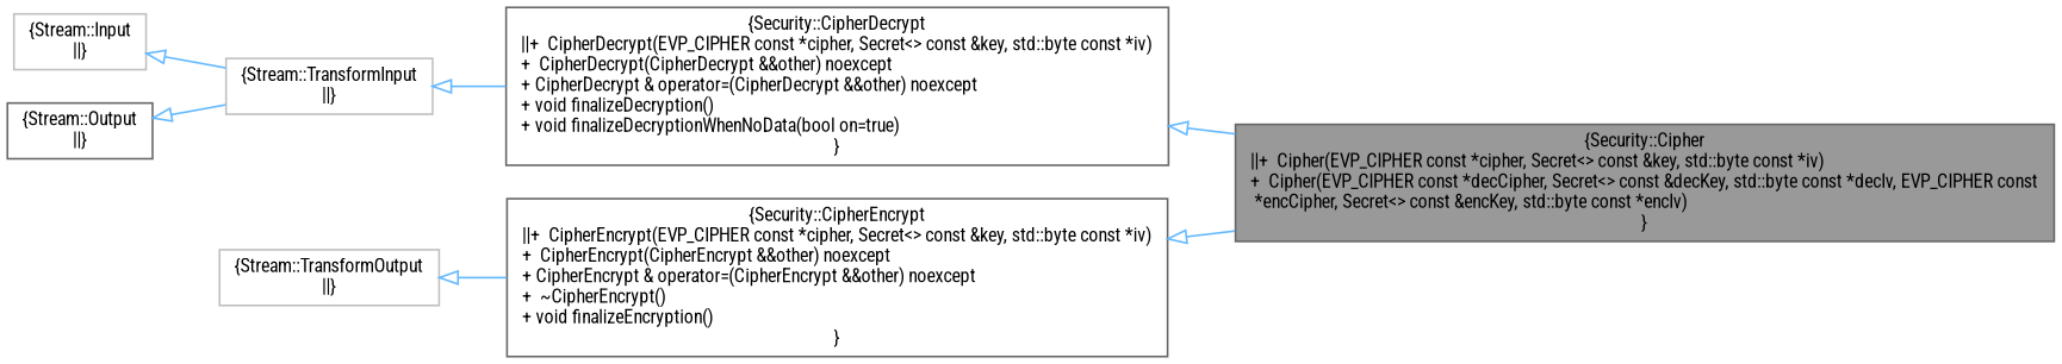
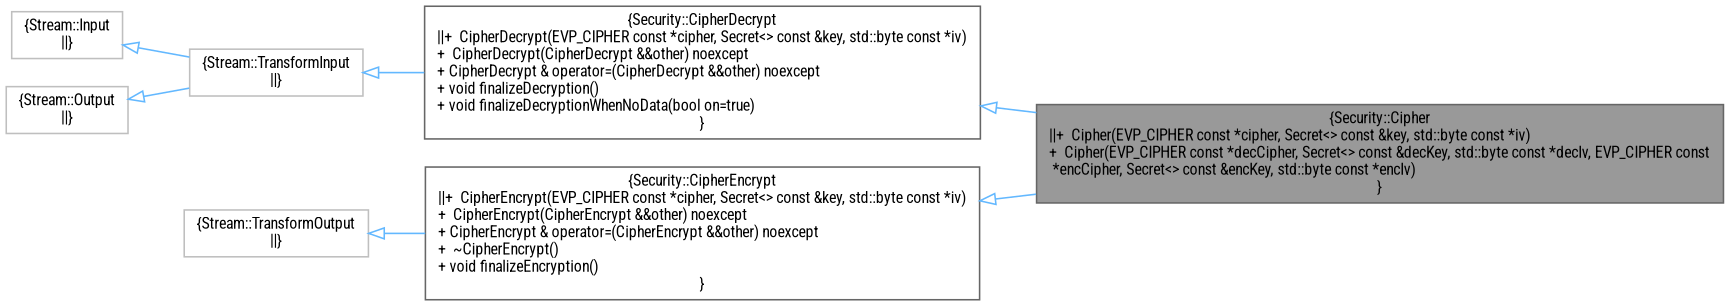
  digraph {
    fontname="Roboto Condensed"
    rankdir=LR
    node [color=grey75 fillcolor=white fontname="Roboto Condensed" fontsize=10 shape=box style=filled]
    edge [arrowtail=onormal color=steelblue1 dir=back fontname="Roboto Condensed" fontsize=10 labelfontname=Helvetica labelfontsize=10 style=solid]
    n1 [color=gray40 fillcolor=grey60 fontcolor=black height=0.2 label="{Security::Cipher\n||+  Cipher(EVP_CIPHER const *cipher, Secret\<\> const &key, std::byte const *iv)\l+  Cipher(EVP_CIPHER const *decCipher, Secret\<\> const &decKey, std::byte const *decIv, EVP_CIPHER const\l *encCipher, Secret\<\> const &encKey, std::byte const *encIv)\l}" width=0.4]
    n2 [color=gray40 height=0.2 label="{Security::CipherDecrypt\n||+  CipherDecrypt(EVP_CIPHER const *cipher, Secret\<\> const &key, std::byte const *iv)\l+  CipherDecrypt(CipherDecrypt &&other) noexcept\l+ CipherDecrypt & operator=(CipherDecrypt &&other) noexcept\l+ void finalizeDecryption()\l+ void finalizeDecryptionWhenNoData(bool on=true)\l}" width=0.4]
    n3 [height=0.2 label="{Stream::TransformInput\n||}" width=0.4]
    n4 [height=0.2 label="{Stream::Input\n||}" width=0.4]
    n5 [color=gray40 height=0.2 label="{Security::CipherEncrypt\n||+  CipherEncrypt(EVP_CIPHER const *cipher, Secret\<\> const &key, std::byte const *iv)\l+  CipherEncrypt(CipherEncrypt &&other) noexcept\l+ CipherEncrypt & operator=(CipherEncrypt &&other) noexcept\l+  ~CipherEncrypt()\l+ void finalizeEncryption()\l}" width=0.4]
    n6 [height=0.2 label="{Stream::TransformOutput\n||}" width=0.4]
-   n7 [color=gray40 height=0.2 label="{Stream::Output\n||}" width=0.4]
+   n7 [height=0.2 label="{Stream::Output\n||}" width=0.4]
    n2 -> n1
    n3 -> n2
    n4 -> n3
    n5 -> n1
    n6 -> n5
    n7 -> n3
  }
